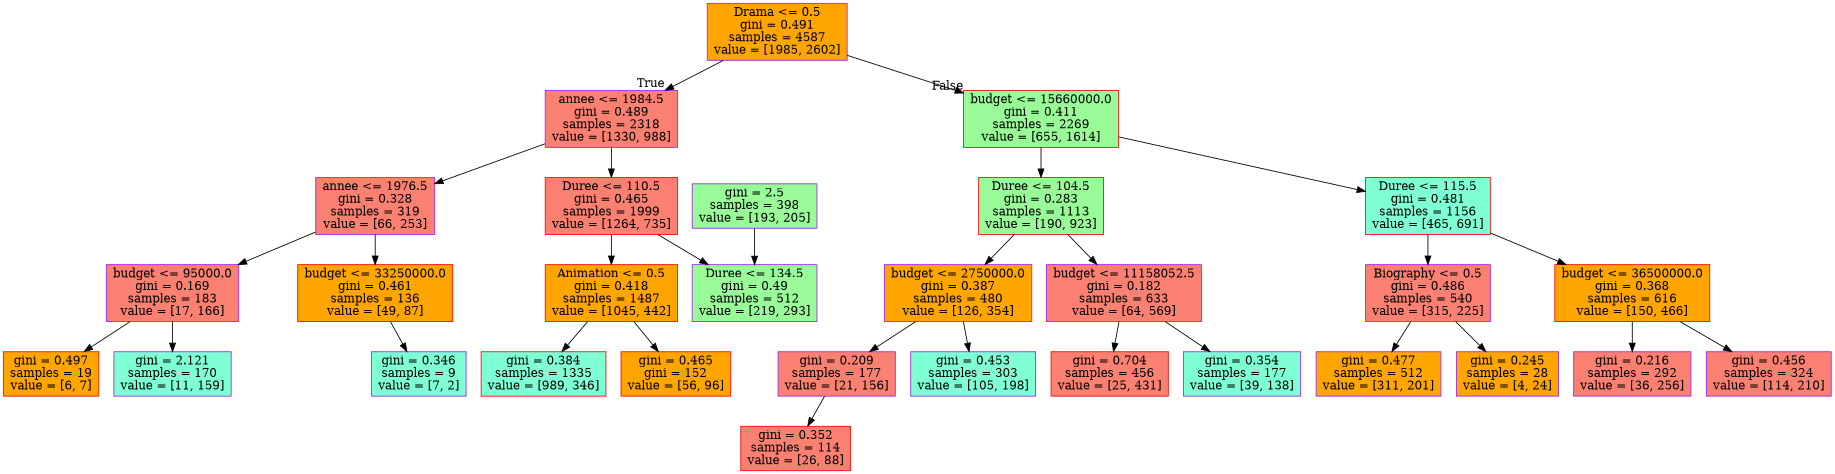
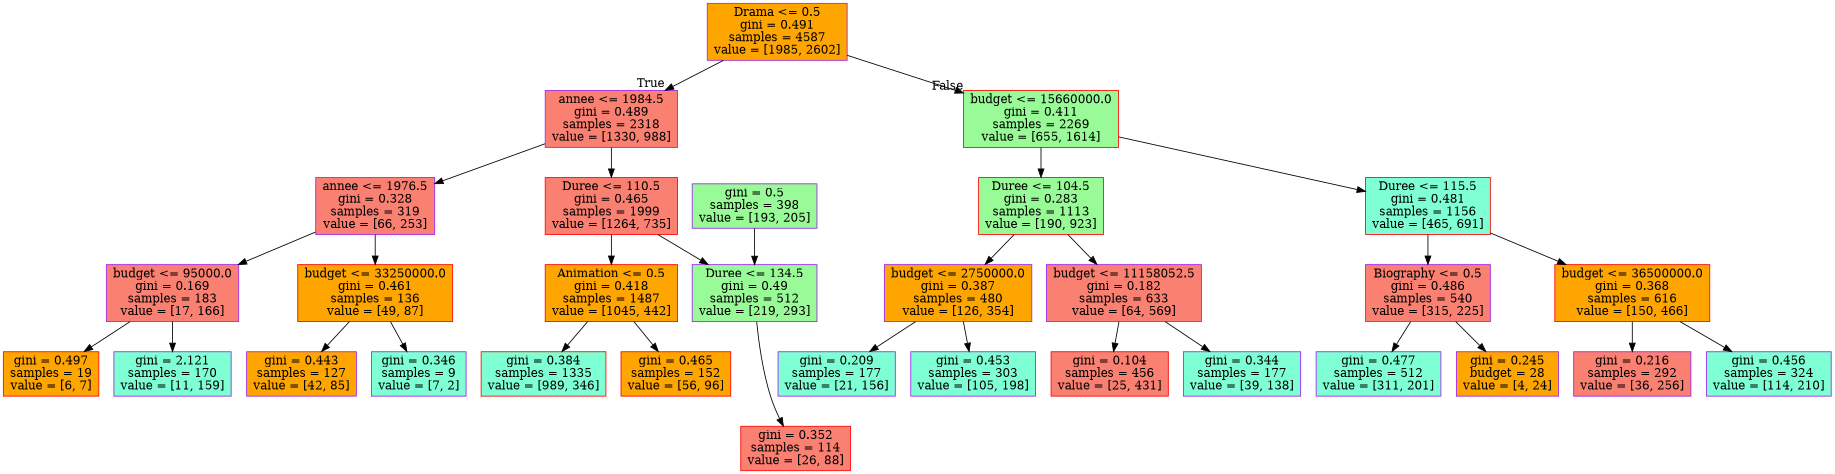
  digraph {
    node [color=purple fillcolor=salmon shape=box style=filled]
    n1 [fillcolor=orange label="Drama <= 0.5\ngini = 0.491\nsamples = 4587\nvalue = [1985, 2602]"]
    n2 [label="annee <= 1984.5\ngini = 0.489\nsamples = 2318\nvalue = [1330, 988]"]
    n3 [color=red fillcolor=palegreen label="budget <= 15660000.0\ngini = 0.411\nsamples = 2269\nvalue = [655, 1614]"]
    n4 [label="annee <= 1976.5\ngini = 0.328\nsamples = 319\nvalue = [66, 253]"]
    n5 [color=red label="Duree <= 110.5\ngini = 0.465\nsamples = 1999\nvalue = [1264, 735]"]
    n6 [color=red fillcolor=palegreen label="Duree <= 104.5\ngini = 0.283\nsamples = 1113\nvalue = [190, 923]"]
    n7 [color=red fillcolor=aquamarine label="Duree <= 115.5\ngini = 0.481\nsamples = 1156\nvalue = [465, 691]"]
    n8 [label="budget <= 95000.0\ngini = 0.169\nsamples = 183\nvalue = [17, 166]"]
    n9 [color=red fillcolor=orange label="budget <= 33250000.0\ngini = 0.461\nsamples = 136\nvalue = [49, 87]"]
    n10 [color=red fillcolor=orange label="Animation <= 0.5\ngini = 0.418\nsamples = 1487\nvalue = [1045, 442]"]
    n11 [fillcolor=palegreen label="Duree <= 134.5\ngini = 0.49\nsamples = 512\nvalue = [219, 293]"]
    n12 [color=red fillcolor=orange label="gini = 0.497\nsamples = 19\nvalue = [6, 7]"]
    n13 [fillcolor=aquamarine label="gini = 2.121\nsamples = 170\nvalue = [11, 159]"]
+   n14 [fillcolor=orange label="gini = 0.443\nsamples = 127\nvalue = [42, 85]"]
    n15 [fillcolor=aquamarine label="gini = 0.346\nsamples = 9\nvalue = [7, 2]"]
    n16 [color=red fillcolor=aquamarine label="gini = 0.384\nsamples = 1335\nvalue = [989, 346]"]
-   n17 [color=red fillcolor=orange label="gini = 0.465\ngini = 152\nvalue = [56, 96]"]
+   n17 [color=red fillcolor=orange label="gini = 0.465\nsamples = 152\nvalue = [56, 96]"]
    n18 [color=red label="gini = 0.352\nsamples = 114\nvalue = [26, 88]"]
-   n19 [fillcolor=palegreen label="gini = 2.5\nsamples = 398\nvalue = [193, 205]"]
+   n19 [fillcolor=palegreen label="gini = 0.5\nsamples = 398\nvalue = [193, 205]"]
    n20 [fillcolor=orange label="budget <= 2750000.0\ngini = 0.387\nsamples = 480\nvalue = [126, 354]"]
    n21 [label="budget <= 11158052.5\ngini = 0.182\nsamples = 633\nvalue = [64, 569]"]
    n22 [label="Biography <= 0.5\ngini = 0.486\nsamples = 540\nvalue = [315, 225]"]
    n23 [color=red fillcolor=orange label="budget <= 36500000.0\ngini = 0.368\nsamples = 616\nvalue = [150, 466]"]
-   n24 [label="gini = 0.209\nsamples = 177\nvalue = [21, 156]"]
+   n24 [fillcolor=aquamarine label="gini = 0.209\nsamples = 177\nvalue = [21, 156]"]
    n25 [fillcolor=aquamarine label="gini = 0.453\nsamples = 303\nvalue = [105, 198]"]
-   n26 [color=red label="gini = 0.704\nsamples = 456\nvalue = [25, 431]"]
-   n27 [fillcolor=aquamarine label="gini = 0.354\nsamples = 177\nvalue = [39, 138]"]
-   n28 [fillcolor=orange label="gini = 0.477\nsamples = 512\nvalue = [311, 201]"]
-   n29 [fillcolor=orange label="gini = 0.245\nsamples = 28\nvalue = [4, 24]"]
+   n26 [color=red label="gini = 0.104\nsamples = 456\nvalue = [25, 431]"]
+   n27 [fillcolor=aquamarine label="gini = 0.344\nsamples = 177\nvalue = [39, 138]"]
+   n28 [fillcolor=aquamarine label="gini = 0.477\nsamples = 512\nvalue = [311, 201]"]
+   n29 [fillcolor=orange label="gini = 0.245\nbudget = 28\nvalue = [4, 24]"]
    n30 [label="gini = 0.216\nsamples = 292\nvalue = [36, 256]"]
-   n31 [label="gini = 0.456\nsamples = 324\nvalue = [114, 210]"]
+   n31 [fillcolor=aquamarine label="gini = 0.456\nsamples = 324\nvalue = [114, 210]"]
    n1 -> n2 [headlabel=True labelangle=45 labeldistance=2.5]
    n1 -> n3 [headlabel=False labelangle=-45 labeldistance=2.5]
    n2 -> n4
    n2 -> n5
    n3 -> n6
    n3 -> n7
    n4 -> n8
    n4 -> n9
    n5 -> n10
    n5 -> n11
    n6 -> n20
    n6 -> n21
    n7 -> n22
    n7 -> n23
    n8 -> n12
    n8 -> n13
+   n9 -> n14
    n9 -> n15
    n10 -> n16
    n10 -> n17
-   n24 -> n18
+   n11 -> n18
    n19 -> n11
    n20 -> n24
    n20 -> n25
    n21 -> n26
    n21 -> n27
    n22 -> n28
    n22 -> n29
    n23 -> n30
    n23 -> n31
  }
